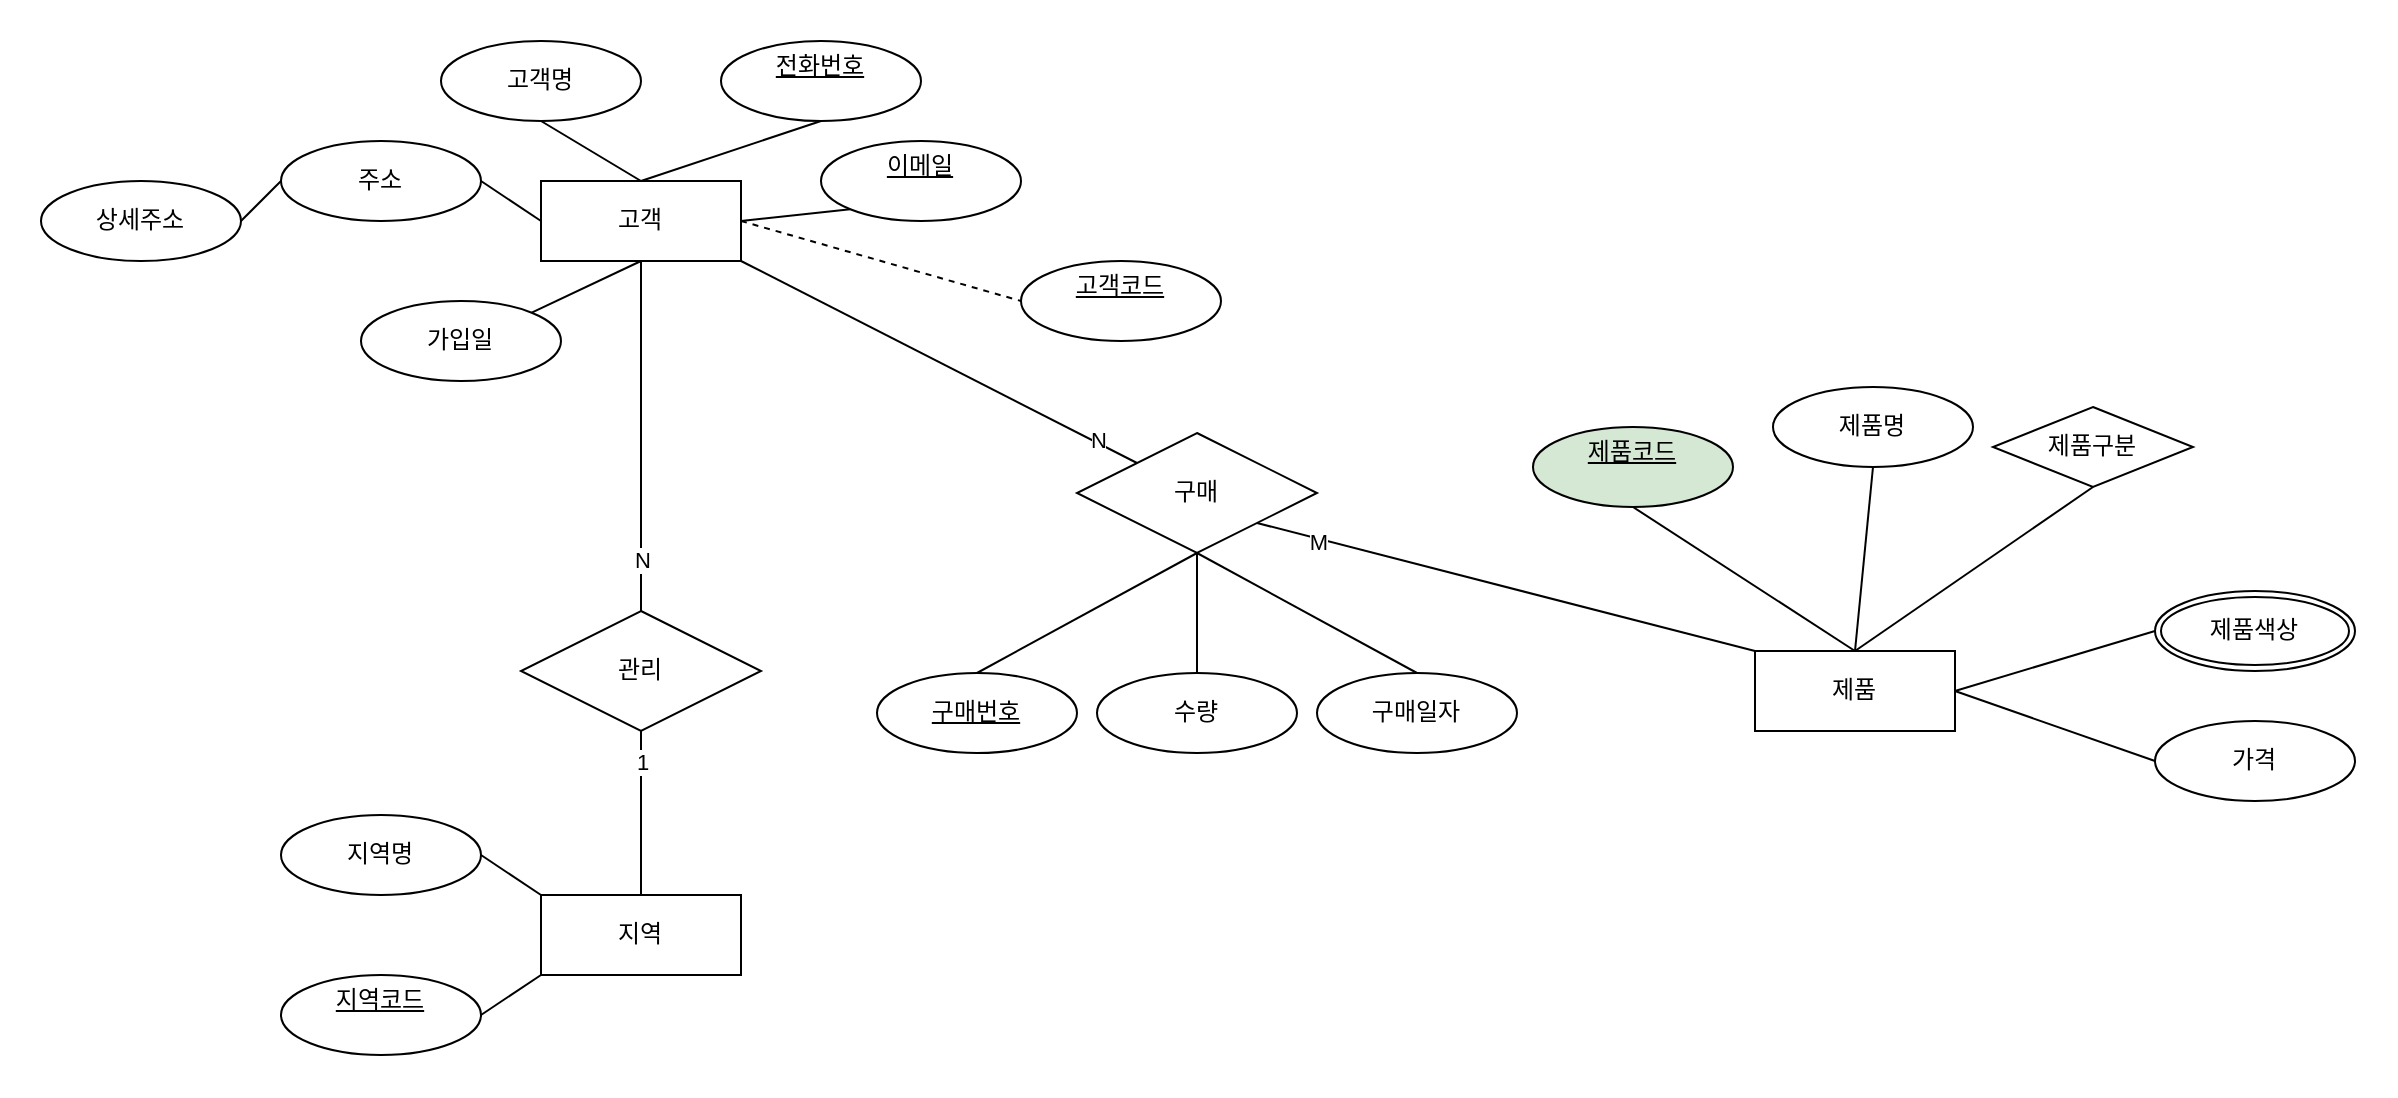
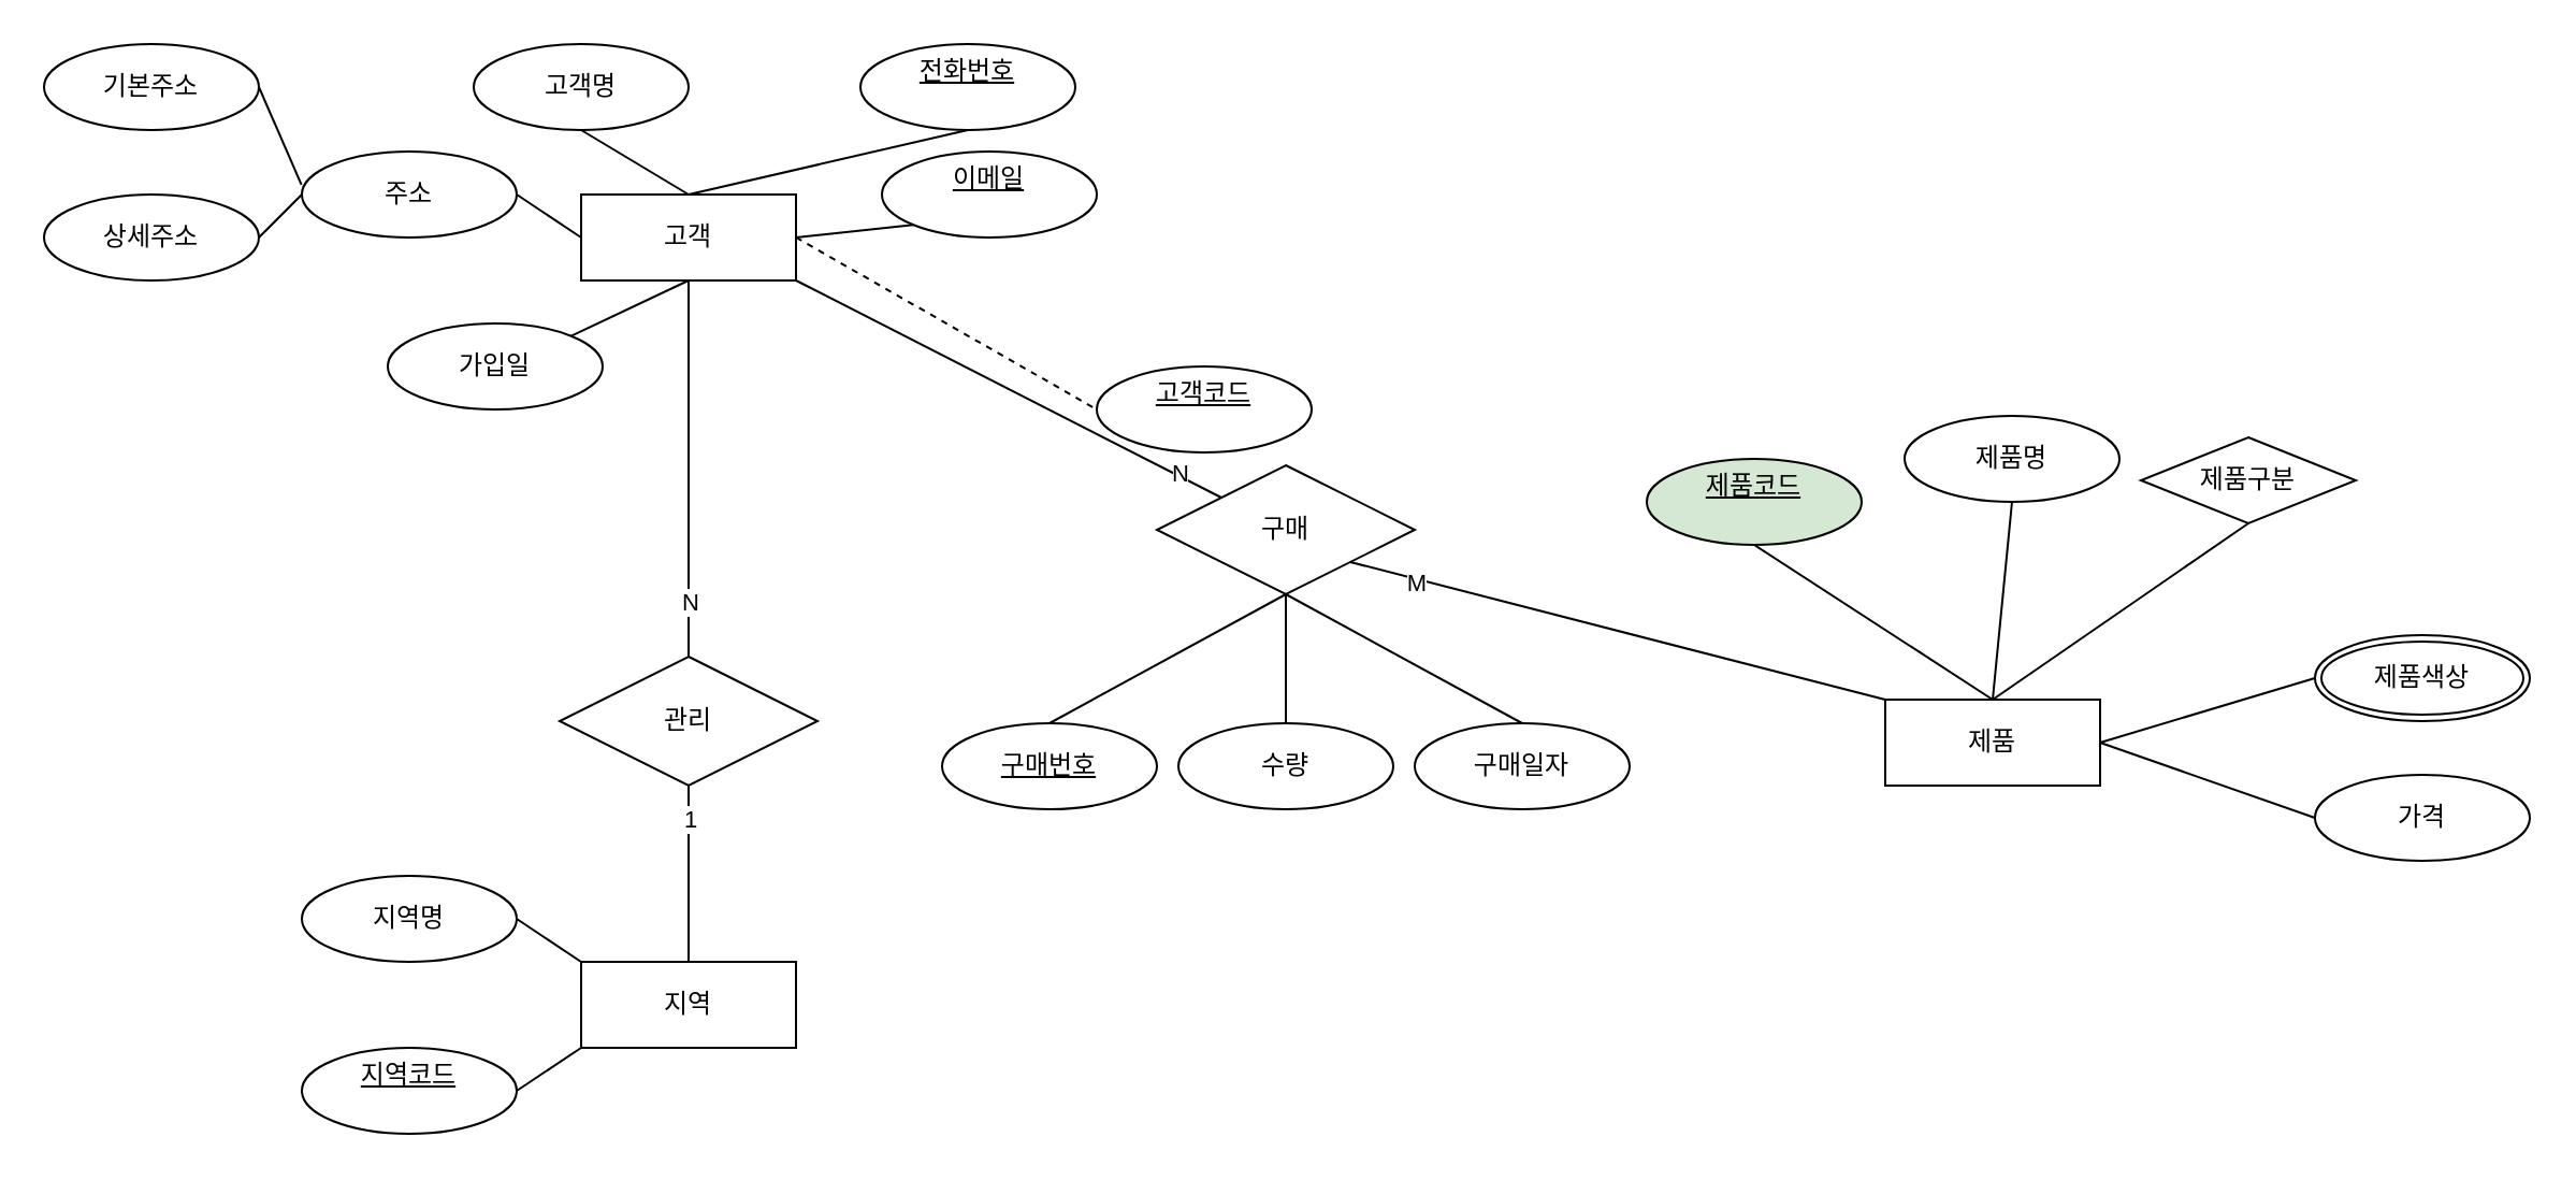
  <mxCell id="0" />
  <mxCell id="1" parent="0" />
  <mxCell id="2" value="고객" style="whiteSpace=wrap;html=1;align=center;" vertex="1" parent="1"><mxGeometry x="270" y="90" width="100" height="40" as="geometry" /></mxCell>
  <mxCell id="3" value="고객명" style="ellipse;whiteSpace=wrap;html=1;align=center;" vertex="1" parent="1"><mxGeometry x="220" y="20" width="100" height="40" as="geometry" /></mxCell>
  <mxCell id="4" value="" style="endArrow=none;html=1;rounded=0;exitX=0.5;exitY=1;exitDx=0;exitDy=0;entryX=0.5;entryY=0;entryDx=0;entryDy=0;" edge="1" parent="1" source="3" target="2"><mxGeometry relative="1" as="geometry"><mxPoint x="240" y="140" as="sourcePoint" /><mxPoint x="400" y="140" as="targetPoint" /></mxGeometry></mxCell>
- <mxCell id="5" value="전화번호&lt;div&gt;&lt;br&gt;&lt;/div&gt;" style="ellipse;whiteSpace=wrap;html=1;align=center;fontStyle=4;" vertex="1" parent="1"><mxGeometry x="360" y="20" width="100" height="40" as="geometry" /></mxCell>
+ <mxCell id="5" value="전화번호&lt;div&gt;&lt;br&gt;&lt;/div&gt;" style="ellipse;whiteSpace=wrap;html=1;align=center;fontStyle=4;" vertex="1" parent="1"><mxGeometry x="400" y="20" width="100" height="40" as="geometry" /></mxCell>
  <mxCell id="6" value="" style="endArrow=none;html=1;rounded=0;entryX=0.5;entryY=1;entryDx=0;entryDy=0;exitX=0.5;exitY=0;exitDx=0;exitDy=0;" edge="1" parent="1" source="2" target="5"><mxGeometry relative="1" as="geometry"><mxPoint x="320" y="91" as="sourcePoint" /><mxPoint x="330" y="100" as="targetPoint" /></mxGeometry></mxCell>
  <mxCell id="7" value="이메일&lt;div&gt;&lt;div&gt;&lt;br&gt;&lt;/div&gt;&lt;/div&gt;" style="ellipse;whiteSpace=wrap;html=1;align=center;fontStyle=4;" vertex="1" parent="1"><mxGeometry x="410" y="70" width="100" height="40" as="geometry" /></mxCell>
  <mxCell id="8" value="" style="endArrow=none;html=1;rounded=0;entryX=0;entryY=1;entryDx=0;entryDy=0;exitX=1;exitY=0.5;exitDx=0;exitDy=0;" edge="1" parent="1" source="2" target="7"><mxGeometry relative="1" as="geometry"><mxPoint x="390" y="110" as="sourcePoint" /><mxPoint x="455" y="79" as="targetPoint" /></mxGeometry></mxCell>
- <mxCell id="9" value="고객코드&lt;div&gt;&lt;div&gt;&lt;div&gt;&lt;br&gt;&lt;/div&gt;&lt;/div&gt;&lt;/div&gt;" style="ellipse;whiteSpace=wrap;html=1;align=center;fontStyle=4;" vertex="1" parent="1"><mxGeometry x="510" y="130" width="100" height="40" as="geometry" /></mxCell>
+ <mxCell id="9" value="고객코드&lt;div&gt;&lt;div&gt;&lt;div&gt;&lt;br&gt;&lt;/div&gt;&lt;/div&gt;&lt;/div&gt;" style="ellipse;whiteSpace=wrap;html=1;align=center;fontStyle=4;" vertex="1" parent="1"><mxGeometry x="510" y="170" width="100" height="40" as="geometry" /></mxCell>
  <mxCell id="10" value="" style="endArrow=none;html=1;rounded=0;entryX=0;entryY=0.5;entryDx=0;entryDy=0;exitX=1;exitY=0.5;exitDx=0;exitDy=0;dashed=1;" edge="1" parent="1" source="2" target="9"><mxGeometry relative="1" as="geometry"><mxPoint x="380" y="120" as="sourcePoint" /><mxPoint x="435" y="114" as="targetPoint" /></mxGeometry></mxCell>
  <mxCell id="11" value="주소" style="ellipse;whiteSpace=wrap;html=1;align=center;" vertex="1" parent="1"><mxGeometry x="140" y="70" width="100" height="40" as="geometry" /></mxCell>
  <mxCell id="12" value="" style="endArrow=none;html=1;rounded=0;exitX=1;exitY=0.5;exitDx=0;exitDy=0;entryX=0;entryY=0.5;entryDx=0;entryDy=0;" edge="1" parent="1" source="11" target="2"><mxGeometry relative="1" as="geometry"><mxPoint x="280" y="70" as="sourcePoint" /><mxPoint x="330" y="100" as="targetPoint" /></mxGeometry></mxCell>
+ <mxCell id="13" value="기본&lt;span style=&quot;background-color: initial;&quot;&gt;주소&lt;/span&gt;" style="ellipse;whiteSpace=wrap;html=1;align=center;" vertex="1" parent="1"><mxGeometry x="20" y="20" width="100" height="40" as="geometry" /></mxCell>
  <mxCell id="14" value="상세주소" style="ellipse;whiteSpace=wrap;html=1;align=center;" vertex="1" parent="1"><mxGeometry x="20" y="90" width="100" height="40" as="geometry" /></mxCell>
  <mxCell id="15" value="" style="endArrow=none;html=1;rounded=0;exitX=1;exitY=0.5;exitDx=0;exitDy=0;entryX=0;entryY=0.5;entryDx=0;entryDy=0;" edge="1" parent="1" source="14" target="11"><mxGeometry relative="1" as="geometry"><mxPoint x="250" y="100" as="sourcePoint" /><mxPoint x="280" y="120" as="targetPoint" /></mxGeometry></mxCell>
+ <mxCell id="16" value="" style="endArrow=none;html=1;rounded=0;exitX=1;exitY=0.5;exitDx=0;exitDy=0;entryX=-0.002;entryY=0.385;entryDx=0;entryDy=0;entryPerimeter=0;" edge="1" parent="1" source="13" target="11"><mxGeometry relative="1" as="geometry"><mxPoint x="130" y="120" as="sourcePoint" /><mxPoint x="150" y="100" as="targetPoint" /></mxGeometry></mxCell>
  <mxCell id="17" value="가입일" style="ellipse;whiteSpace=wrap;html=1;align=center;" vertex="1" parent="1"><mxGeometry x="180" y="150" width="100" height="40" as="geometry" /></mxCell>
  <mxCell id="18" value="" style="endArrow=none;html=1;rounded=0;exitX=1;exitY=0;exitDx=0;exitDy=0;entryX=0.5;entryY=1;entryDx=0;entryDy=0;" edge="1" parent="1" source="17" target="2"><mxGeometry relative="1" as="geometry"><mxPoint x="250" y="100" as="sourcePoint" /><mxPoint x="280" y="120" as="targetPoint" /></mxGeometry></mxCell>
  <mxCell id="19" value="지역" style="whiteSpace=wrap;html=1;align=center;" vertex="1" parent="1"><mxGeometry x="270" y="447" width="100" height="40" as="geometry" /></mxCell>
  <mxCell id="20" value="지역명" style="ellipse;whiteSpace=wrap;html=1;align=center;" vertex="1" parent="1"><mxGeometry x="140" y="407" width="100" height="40" as="geometry" /></mxCell>
  <mxCell id="21" value="" style="endArrow=none;html=1;rounded=0;exitX=0;exitY=0;exitDx=0;exitDy=0;entryX=1;entryY=0.5;entryDx=0;entryDy=0;" edge="1" parent="1" source="19" target="20"><mxGeometry relative="1" as="geometry"><mxPoint x="279.31" y="437" as="sourcePoint" /><mxPoint x="279.31" y="357" as="targetPoint" /></mxGeometry></mxCell>
  <mxCell id="22" value="지역코드&lt;div&gt;&lt;br&gt;&lt;/div&gt;" style="ellipse;whiteSpace=wrap;html=1;align=center;fontStyle=4;" vertex="1" parent="1"><mxGeometry x="140" y="487" width="100" height="40" as="geometry" /></mxCell>
  <mxCell id="23" value="" style="endArrow=none;html=1;rounded=0;entryX=1;entryY=0.5;entryDx=0;entryDy=0;" edge="1" parent="1" target="22"><mxGeometry relative="1" as="geometry"><mxPoint x="270" y="487" as="sourcePoint" /><mxPoint x="240" y="467" as="targetPoint" /></mxGeometry></mxCell>
  <mxCell id="24" value="제품" style="whiteSpace=wrap;html=1;align=center;" vertex="1" parent="1"><mxGeometry x="877" y="325" width="100" height="40" as="geometry" /></mxCell>
  <mxCell id="25" value="제품&lt;span style=&quot;background-color: initial;&quot;&gt;명&lt;/span&gt;" style="ellipse;whiteSpace=wrap;html=1;align=center;" vertex="1" parent="1"><mxGeometry x="886" y="193" width="100" height="40" as="geometry" /></mxCell>
  <mxCell id="26" value="" style="endArrow=none;html=1;rounded=0;exitX=0.5;exitY=0;exitDx=0;exitDy=0;entryX=0.5;entryY=1;entryDx=0;entryDy=0;" edge="1" parent="1" source="24" target="25"><mxGeometry relative="1" as="geometry"><mxPoint x="886.31" y="315" as="sourcePoint" /><mxPoint x="886.31" y="235" as="targetPoint" /></mxGeometry></mxCell>
  <mxCell id="27" value="제품코드&lt;div&gt;&lt;br&gt;&lt;/div&gt;" style="ellipse;whiteSpace=wrap;html=1;align=center;fontStyle=4;fillColor=#d5e8d4;" vertex="1" parent="1"><mxGeometry x="766" y="213" width="100" height="40" as="geometry" /></mxCell>
  <mxCell id="28" value="" style="endArrow=none;html=1;rounded=0;entryX=0.5;entryY=1;entryDx=0;entryDy=0;exitX=0.5;exitY=0;exitDx=0;exitDy=0;" edge="1" parent="1" target="27" source="24"><mxGeometry relative="1" as="geometry"><mxPoint x="877" y="365" as="sourcePoint" /><mxPoint x="847" y="345" as="targetPoint" /></mxGeometry></mxCell>
  <mxCell id="29" value="제품구분" style="rhombus;whiteSpace=wrap;html=1;align=center;" vertex="1" parent="1"><mxGeometry x="996" y="203" width="100" height="40" as="geometry" /></mxCell>
  <mxCell id="30" value="" style="endArrow=none;html=1;rounded=0;exitX=0.5;exitY=0;exitDx=0;exitDy=0;entryX=0.5;entryY=1;entryDx=0;entryDy=0;" edge="1" parent="1" source="24" target="29"><mxGeometry relative="1" as="geometry"><mxPoint x="937" y="335" as="sourcePoint" /><mxPoint x="957" y="270" as="targetPoint" /></mxGeometry></mxCell>
  <mxCell id="31" value="제품색상" style="ellipse;shape=doubleEllipse;margin=3;whiteSpace=wrap;html=1;align=center;" vertex="1" parent="1"><mxGeometry x="1077" y="295" width="100" height="40" as="geometry" /></mxCell>
  <mxCell id="32" value="가격" style="ellipse;whiteSpace=wrap;html=1;align=center;" vertex="1" parent="1"><mxGeometry x="1077" y="360" width="100" height="40" as="geometry" /></mxCell>
  <mxCell id="33" value="" style="endArrow=none;html=1;rounded=0;exitX=1;exitY=0.5;exitDx=0;exitDy=0;entryX=0;entryY=0.5;entryDx=0;entryDy=0;" edge="1" parent="1" source="24" target="31"><mxGeometry relative="1" as="geometry"><mxPoint x="937" y="335" as="sourcePoint" /><mxPoint x="1067" y="280" as="targetPoint" /></mxGeometry></mxCell>
  <mxCell id="34" value="" style="endArrow=none;html=1;rounded=0;exitX=1;exitY=0.5;exitDx=0;exitDy=0;entryX=0;entryY=0.5;entryDx=0;entryDy=0;" edge="1" parent="1" source="24" target="32"><mxGeometry relative="1" as="geometry"><mxPoint x="987" y="355" as="sourcePoint" /><mxPoint x="1087" y="310" as="targetPoint" /></mxGeometry></mxCell>
  <mxCell id="35" value="관리" style="shape=rhombus;perimeter=rhombusPerimeter;whiteSpace=wrap;html=1;align=center;" vertex="1" parent="1"><mxGeometry x="260" y="305" width="120" height="60" as="geometry" /></mxCell>
  <mxCell id="36" value="" style="endArrow=none;html=1;rounded=0;exitX=0.5;exitY=0;exitDx=0;exitDy=0;entryX=0.5;entryY=1;entryDx=0;entryDy=0;" edge="1" parent="1" source="35" target="2"><mxGeometry relative="1" as="geometry"><mxPoint x="330" y="220" as="sourcePoint" /><mxPoint x="320" y="140" as="targetPoint" /></mxGeometry></mxCell>
  <mxCell id="37" value="N" style="edgeLabel;html=1;align=center;verticalAlign=middle;resizable=0;points=[];" vertex="1" connectable="0" parent="36"><mxGeometry x="-0.5" relative="1" as="geometry"><mxPoint y="18" as="offset" /></mxGeometry></mxCell>
  <mxCell id="38" value="" style="endArrow=none;html=1;rounded=0;exitX=0.5;exitY=0;exitDx=0;exitDy=0;entryX=0.5;entryY=1;entryDx=0;entryDy=0;" edge="1" parent="1" source="19" target="35"><mxGeometry relative="1" as="geometry"><mxPoint x="319.31" y="425" as="sourcePoint" /><mxPoint x="319" y="360" as="targetPoint" /></mxGeometry></mxCell>
  <mxCell id="39" value="1" style="edgeLabel;html=1;align=center;verticalAlign=middle;resizable=0;points=[];" vertex="1" connectable="0" parent="38"><mxGeometry x="-0.5" relative="1" as="geometry"><mxPoint y="-46" as="offset" /></mxGeometry></mxCell>
  <mxCell id="40" value="구매" style="shape=rhombus;perimeter=rhombusPerimeter;whiteSpace=wrap;html=1;align=center;" vertex="1" parent="1"><mxGeometry x="538" y="216" width="120" height="60" as="geometry" /></mxCell>
  <mxCell id="41" value="구매번호" style="ellipse;whiteSpace=wrap;html=1;align=center;fontStyle=4;" vertex="1" parent="1"><mxGeometry x="438" y="336" width="100" height="40" as="geometry" /></mxCell>
  <mxCell id="42" value="수량" style="ellipse;whiteSpace=wrap;html=1;align=center;" vertex="1" parent="1"><mxGeometry x="548" y="336" width="100" height="40" as="geometry" /></mxCell>
  <mxCell id="43" value="구매일자" style="ellipse;whiteSpace=wrap;html=1;align=center;" vertex="1" parent="1"><mxGeometry x="658" y="336" width="100" height="40" as="geometry" /></mxCell>
  <mxCell id="44" value="" style="endArrow=none;html=1;rounded=0;entryX=0.5;entryY=1;entryDx=0;entryDy=0;exitX=0.5;exitY=0;exitDx=0;exitDy=0;" edge="1" parent="1" source="41" target="40"><mxGeometry relative="1" as="geometry"><mxPoint x="710" y="321" as="sourcePoint" /><mxPoint x="610" y="276" as="targetPoint" /></mxGeometry></mxCell>
  <mxCell id="45" value="" style="endArrow=none;html=1;rounded=0;entryX=0.5;entryY=1;entryDx=0;entryDy=0;exitX=0.5;exitY=0;exitDx=0;exitDy=0;" edge="1" parent="1" source="43" target="40"><mxGeometry relative="1" as="geometry"><mxPoint x="489" y="321" as="sourcePoint" /><mxPoint x="608" y="286" as="targetPoint" /></mxGeometry></mxCell>
  <mxCell id="46" value="" style="endArrow=none;html=1;rounded=0;entryX=0.5;entryY=1;entryDx=0;entryDy=0;exitX=0.5;exitY=0;exitDx=0;exitDy=0;" edge="1" parent="1" source="42" target="40"><mxGeometry relative="1" as="geometry"><mxPoint x="499" y="331" as="sourcePoint" /><mxPoint x="618" y="296" as="targetPoint" /></mxGeometry></mxCell>
  <mxCell id="47" value="" style="endArrow=none;html=1;rounded=0;exitX=0;exitY=0;exitDx=0;exitDy=0;entryX=1;entryY=1;entryDx=0;entryDy=0;" edge="1" parent="1" source="40" target="2"><mxGeometry relative="1" as="geometry"><mxPoint x="330" y="315" as="sourcePoint" /><mxPoint x="330" y="140" as="targetPoint" /></mxGeometry></mxCell>
  <mxCell id="48" value="N" style="edgeLabel;html=1;align=center;verticalAlign=middle;resizable=0;points=[];" vertex="1" connectable="0" parent="47"><mxGeometry x="-0.5" relative="1" as="geometry"><mxPoint x="30" y="14" as="offset" /></mxGeometry></mxCell>
  <mxCell id="49" value="" style="endArrow=none;html=1;rounded=0;exitX=0;exitY=0;exitDx=0;exitDy=0;entryX=1;entryY=1;entryDx=0;entryDy=0;" edge="1" parent="1" source="24" target="40"><mxGeometry relative="1" as="geometry"><mxPoint x="340" y="325" as="sourcePoint" /><mxPoint x="340" y="150" as="targetPoint" /></mxGeometry></mxCell>
  <mxCell id="50" value="M" style="edgeLabel;html=1;align=center;verticalAlign=middle;resizable=0;points=[];" vertex="1" connectable="0" parent="49"><mxGeometry x="-0.5" relative="1" as="geometry"><mxPoint x="-157" y="-39" as="offset" /></mxGeometry></mxCell>
